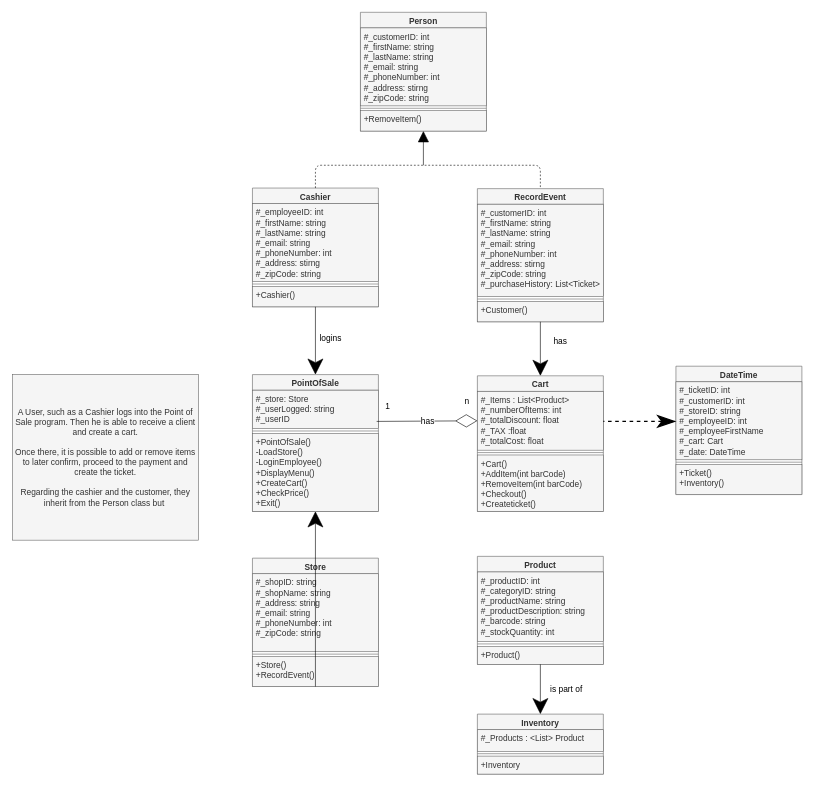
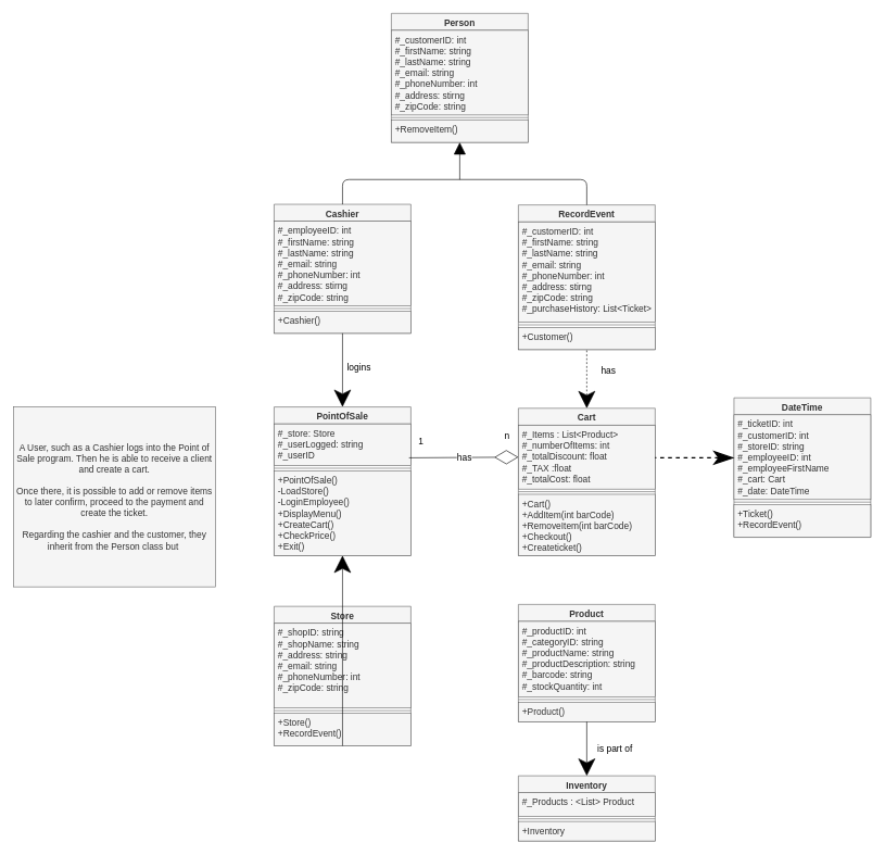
  <mxCell id="0" />
  <mxCell id="1" parent="0" />
  <mxCell id="2" value="A User, such as a Cashier logs into the Point of Sale program. Then he is able to receive a client and create a cart.&lt;br&gt;&lt;br&gt;Once there, it is possible to add or remove items to later confirm, proceed to the payment and create the ticket.&lt;br&gt;&lt;br&gt;Regarding the cashier and the customer, they inherit from the Person class but&amp;nbsp;" style="whiteSpace=wrap;html=1;fontSize=14;fillColor=#f5f5f5;strokeColor=#666666;fontColor=#333333;" parent="1" vertex="1"><mxGeometry x="20" y="624" width="310" height="276" as="geometry" /></mxCell>
  <mxCell id="3" value="PointOfSale" style="swimlane;fontStyle=1;align=center;verticalAlign=top;childLayout=stackLayout;horizontal=1;startSize=26;horizontalStack=0;resizeParent=1;resizeParentMax=0;resizeLast=0;collapsible=1;marginBottom=0;fillColor=#f5f5f5;strokeColor=#666666;fontColor=#333333;fontSize=14;" parent="1" vertex="1"><mxGeometry x="420" y="624" width="210" height="228" as="geometry" /></mxCell>
  <mxCell id="4" value="#_store: Store&#10;#_userLogged: string&#10;#_userID&#10;" style="text;strokeColor=#666666;fillColor=#f5f5f5;align=left;verticalAlign=top;spacingLeft=4;spacingRight=4;overflow=hidden;rotatable=0;points=[[0,0.5],[1,0.5]];portConstraint=eastwest;fontColor=#333333;fontSize=14;" parent="3" vertex="1"><mxGeometry y="26" width="210" height="64" as="geometry" /></mxCell>
  <mxCell id="5" value="" style="line;strokeWidth=1;fillColor=#f5f5f5;align=left;verticalAlign=middle;spacingTop=-1;spacingLeft=3;spacingRight=3;rotatable=0;labelPosition=right;points=[];portConstraint=eastwest;strokeColor=#666666;fontColor=#333333;fontSize=14;" parent="3" vertex="1"><mxGeometry y="90" width="210" height="8" as="geometry" /></mxCell>
  <mxCell id="6" value="+PointOfSale()&#10;-LoadStore()&#10;-LoginEmployee()&#10;+DisplayMenu()&#10;+CreateCart()&#10;+CheckPrice()&#10;+Exit()&#10;" style="text;strokeColor=#666666;fillColor=#f5f5f5;align=left;verticalAlign=top;spacingLeft=4;spacingRight=4;overflow=hidden;rotatable=0;points=[[0,0.5],[1,0.5]];portConstraint=eastwest;fontColor=#333333;fontSize=14;" parent="3" vertex="1"><mxGeometry y="98" width="210" height="130" as="geometry" /></mxCell>
  <mxCell id="7" value="Person" style="swimlane;fontStyle=1;align=center;verticalAlign=top;childLayout=stackLayout;horizontal=1;startSize=26;horizontalStack=0;resizeParent=1;resizeParentMax=0;resizeLast=0;collapsible=1;marginBottom=0;fillColor=#f5f5f5;strokeColor=#666666;fontColor=#333333;fontSize=14;" parent="1" vertex="1"><mxGeometry x="600" y="20" width="210" height="198" as="geometry" /></mxCell>
  <mxCell id="8" value="#_customerID: int&#10;#_firstName: string&#10;#_lastName: string&#10;#_email: string&#10;#_phoneNumber: int&#10;#_address: stirng&#10;#_zipCode: string" style="text;strokeColor=#666666;fillColor=#f5f5f5;align=left;verticalAlign=top;spacingLeft=4;spacingRight=4;overflow=hidden;rotatable=0;points=[[0,0.5],[1,0.5]];portConstraint=eastwest;fontColor=#333333;fontSize=14;" parent="7" vertex="1"><mxGeometry y="26" width="210" height="130" as="geometry" /></mxCell>
  <mxCell id="9" value="" style="line;strokeWidth=1;fillColor=#f5f5f5;align=left;verticalAlign=middle;spacingTop=-1;spacingLeft=3;spacingRight=3;rotatable=0;labelPosition=right;points=[];portConstraint=eastwest;strokeColor=#666666;fontColor=#333333;fontSize=14;" parent="7" vertex="1"><mxGeometry y="156" width="210" height="8" as="geometry" /></mxCell>
  <mxCell id="10" value="+RemoveItem()" style="text;strokeColor=#666666;fillColor=#f5f5f5;align=left;verticalAlign=top;spacingLeft=4;spacingRight=4;overflow=hidden;rotatable=0;points=[[0,0.5],[1,0.5]];portConstraint=eastwest;fontColor=#333333;fontSize=14;" parent="7" vertex="1"><mxGeometry y="164" width="210" height="34" as="geometry" /></mxCell>
  <mxCell id="11" value="Cashier" style="swimlane;fontStyle=1;align=center;verticalAlign=top;childLayout=stackLayout;horizontal=1;startSize=26;horizontalStack=0;resizeParent=1;resizeParentMax=0;resizeLast=0;collapsible=1;marginBottom=0;fillColor=#f5f5f5;strokeColor=#666666;fontColor=#333333;fontSize=14;" parent="1" vertex="1"><mxGeometry x="420" y="313" width="210" height="198" as="geometry" /></mxCell>
  <mxCell id="12" value="#_employeeID: int&#10;#_firstName: string&#10;#_lastName: string&#10;#_email: string&#10;#_phoneNumber: int&#10;#_address: stirng&#10;#_zipCode: string" style="text;strokeColor=#666666;fillColor=#f5f5f5;align=left;verticalAlign=top;spacingLeft=4;spacingRight=4;overflow=hidden;rotatable=0;points=[[0,0.5],[1,0.5]];portConstraint=eastwest;fontColor=#333333;fontSize=14;" parent="11" vertex="1"><mxGeometry y="26" width="210" height="130" as="geometry" /></mxCell>
  <mxCell id="13" value="" style="line;strokeWidth=1;fillColor=#f5f5f5;align=left;verticalAlign=middle;spacingTop=-1;spacingLeft=3;spacingRight=3;rotatable=0;labelPosition=right;points=[];portConstraint=eastwest;strokeColor=#666666;fontColor=#333333;fontSize=14;" parent="11" vertex="1"><mxGeometry y="156" width="210" height="8" as="geometry" /></mxCell>
  <mxCell id="14" value="+Cashier()" style="text;strokeColor=#666666;fillColor=#f5f5f5;align=left;verticalAlign=top;spacingLeft=4;spacingRight=4;overflow=hidden;rotatable=0;points=[[0,0.5],[1,0.5]];portConstraint=eastwest;fontColor=#333333;fontSize=14;" parent="11" vertex="1"><mxGeometry y="164" width="210" height="34" as="geometry" /></mxCell>
  <mxCell id="15" value="RecordEvent" style="swimlane;fontStyle=1;align=center;verticalAlign=top;childLayout=stackLayout;horizontal=1;startSize=26;horizontalStack=0;resizeParent=1;resizeParentMax=0;resizeLast=0;collapsible=1;marginBottom=0;fillColor=#f5f5f5;strokeColor=#666666;fontColor=#333333;fontSize=14;" parent="1" vertex="1"><mxGeometry x="795" y="314" width="210" height="222" as="geometry" /></mxCell>
  <mxCell id="16" value="#_customerID: int&#10;#_firstName: string&#10;#_lastName: string&#10;#_email: string&#10;#_phoneNumber: int&#10;#_address: stirng&#10;#_zipCode: string&#10;#_purchaseHistory: List&lt;Ticket&gt;" style="text;strokeColor=#666666;fillColor=#f5f5f5;align=left;verticalAlign=top;spacingLeft=4;spacingRight=4;overflow=hidden;rotatable=0;points=[[0,0.5],[1,0.5]];portConstraint=eastwest;fontColor=#333333;fontSize=14;" parent="15" vertex="1"><mxGeometry y="26" width="210" height="154" as="geometry" /></mxCell>
  <mxCell id="17" value="" style="line;strokeWidth=1;fillColor=#f5f5f5;align=left;verticalAlign=middle;spacingTop=-1;spacingLeft=3;spacingRight=3;rotatable=0;labelPosition=right;points=[];portConstraint=eastwest;strokeColor=#666666;fontColor=#333333;fontSize=14;" parent="15" vertex="1"><mxGeometry y="180" width="210" height="8" as="geometry" /></mxCell>
  <mxCell id="18" value="+Customer()" style="text;strokeColor=#666666;fillColor=#f5f5f5;align=left;verticalAlign=top;spacingLeft=4;spacingRight=4;overflow=hidden;rotatable=0;points=[[0,0.5],[1,0.5]];portConstraint=eastwest;fontColor=#333333;fontSize=14;" parent="15" vertex="1"><mxGeometry y="188" width="210" height="34" as="geometry" /></mxCell>
  <mxCell id="19" value="Product" style="swimlane;fontStyle=1;align=center;verticalAlign=top;childLayout=stackLayout;horizontal=1;startSize=26;horizontalStack=0;resizeParent=1;resizeParentMax=0;resizeLast=0;collapsible=1;marginBottom=0;fillColor=#f5f5f5;strokeColor=#666666;fontColor=#333333;fontSize=14;" parent="1" vertex="1"><mxGeometry x="795" y="927" width="210" height="180" as="geometry" /></mxCell>
  <mxCell id="20" value="#_productID: int&#10;#_categoryID: string&#10;#_productName: string&#10;#_productDescription: string&#10;#_barcode: string&#10;#_stockQuantity: int" style="text;strokeColor=#666666;fillColor=#f5f5f5;align=left;verticalAlign=top;spacingLeft=4;spacingRight=4;overflow=hidden;rotatable=0;points=[[0,0.5],[1,0.5]];portConstraint=eastwest;fontColor=#333333;fontSize=14;" parent="19" vertex="1"><mxGeometry y="26" width="210" height="116" as="geometry" /></mxCell>
  <mxCell id="21" value="" style="line;strokeWidth=1;fillColor=#f5f5f5;align=left;verticalAlign=middle;spacingTop=-1;spacingLeft=3;spacingRight=3;rotatable=0;labelPosition=right;points=[];portConstraint=eastwest;strokeColor=#666666;fontColor=#333333;fontSize=14;" parent="19" vertex="1"><mxGeometry y="142" width="210" height="8" as="geometry" /></mxCell>
  <mxCell id="22" value="+Product()" style="text;strokeColor=#666666;fillColor=#f5f5f5;align=left;verticalAlign=top;spacingLeft=4;spacingRight=4;overflow=hidden;rotatable=0;points=[[0,0.5],[1,0.5]];portConstraint=eastwest;fontColor=#333333;fontSize=14;" parent="19" vertex="1"><mxGeometry y="150" width="210" height="30" as="geometry" /></mxCell>
  <mxCell id="23" value="Store" style="swimlane;fontStyle=1;align=center;verticalAlign=top;childLayout=stackLayout;horizontal=1;startSize=26;horizontalStack=0;resizeParent=1;resizeParentMax=0;resizeLast=0;collapsible=1;marginBottom=0;fillColor=#f5f5f5;strokeColor=#666666;fontColor=#333333;fontSize=14;" parent="1" vertex="1"><mxGeometry x="420" y="930" width="210" height="214" as="geometry" /></mxCell>
  <mxCell id="24" value="#_shopID: string&#10;#_shopName: string&#10;#_address: string&#10;#_email: string&#10;#_phoneNumber: int&#10;#_zipCode: string" style="text;strokeColor=#666666;fillColor=#f5f5f5;align=left;verticalAlign=top;spacingLeft=4;spacingRight=4;overflow=hidden;rotatable=0;points=[[0,0.5],[1,0.5]];portConstraint=eastwest;fontColor=#333333;fontSize=14;" parent="23" vertex="1"><mxGeometry y="26" width="210" height="130" as="geometry" /></mxCell>
  <mxCell id="25" value="" style="line;strokeWidth=1;fillColor=#f5f5f5;align=left;verticalAlign=middle;spacingTop=-1;spacingLeft=3;spacingRight=3;rotatable=0;labelPosition=right;points=[];portConstraint=eastwest;strokeColor=#666666;fontColor=#333333;fontSize=14;" parent="23" vertex="1"><mxGeometry y="156" width="210" height="8" as="geometry" /></mxCell>
  <mxCell id="26" value="+Store()&#10;+RecordEvent()&#10;" style="text;strokeColor=#666666;fillColor=#f5f5f5;align=left;verticalAlign=top;spacingLeft=4;spacingRight=4;overflow=hidden;rotatable=0;points=[[0,0.5],[1,0.5]];portConstraint=eastwest;fontColor=#333333;fontSize=14;" parent="23" vertex="1"><mxGeometry y="164" width="210" height="50" as="geometry" /></mxCell>
  <mxCell id="27" value="DateTime" style="swimlane;fontStyle=1;align=center;verticalAlign=top;childLayout=stackLayout;horizontal=1;startSize=26;horizontalStack=0;resizeParent=1;resizeParentMax=0;resizeLast=0;collapsible=1;marginBottom=0;fillColor=#f5f5f5;strokeColor=#666666;fontColor=#333333;fontSize=14;" parent="1" vertex="1"><mxGeometry x="1126" y="610" width="210" height="214" as="geometry" /></mxCell>
  <mxCell id="28" value="#_ticketID: int&#10;#_customerID: int&#10;#_storeID: string&#10;#_employeeID: int&#10;#_employeeFirstName&#10;#_cart: Cart&#10;#_date: DateTime&#10;" style="text;strokeColor=#666666;fillColor=#f5f5f5;align=left;verticalAlign=top;spacingLeft=4;spacingRight=4;overflow=hidden;rotatable=0;points=[[0,0.5],[1,0.5]];portConstraint=eastwest;fontColor=#333333;fontSize=14;" parent="27" vertex="1"><mxGeometry y="26" width="210" height="130" as="geometry" /></mxCell>
  <mxCell id="29" value="" style="line;strokeWidth=1;fillColor=#f5f5f5;align=left;verticalAlign=middle;spacingTop=-1;spacingLeft=3;spacingRight=3;rotatable=0;labelPosition=right;points=[];portConstraint=eastwest;strokeColor=#666666;fontColor=#333333;fontSize=14;" parent="27" vertex="1"><mxGeometry y="156" width="210" height="8" as="geometry" /></mxCell>
- <mxCell id="30" value="+Ticket()&#10;+Inventory()&#10;" style="text;strokeColor=#666666;fillColor=#f5f5f5;align=left;verticalAlign=top;spacingLeft=4;spacingRight=4;overflow=hidden;rotatable=0;points=[[0,0.5],[1,0.5]];portConstraint=eastwest;fontColor=#333333;fontSize=14;" parent="27" vertex="1"><mxGeometry y="164" width="210" height="50" as="geometry" /></mxCell>
+ <mxCell id="30" value="+Ticket()&#10;+RecordEvent()&#10;" style="text;strokeColor=#666666;fillColor=#f5f5f5;align=left;verticalAlign=top;spacingLeft=4;spacingRight=4;overflow=hidden;rotatable=0;points=[[0,0.5],[1,0.5]];portConstraint=eastwest;fontColor=#333333;fontSize=14;" parent="27" vertex="1"><mxGeometry y="164" width="210" height="50" as="geometry" /></mxCell>
  <mxCell id="31" value="" style="endArrow=block;html=1;entryX=0.5;entryY=1;entryDx=0;entryDy=0;startArrow=none;startFill=0;strokeWidth=1;endFill=1;endSize=16;" parent="1" target="7" edge="1"><mxGeometry width="50" height="50" relative="1" as="geometry"><mxPoint x="705" y="275" as="sourcePoint" /><mxPoint x="962" y="585" as="targetPoint" /></mxGeometry></mxCell>
  <mxCell id="32" value="Inventory" style="swimlane;fontStyle=1;align=center;verticalAlign=top;childLayout=stackLayout;horizontal=1;startSize=26;horizontalStack=0;resizeParent=1;resizeParentMax=0;resizeLast=0;collapsible=1;marginBottom=0;fillColor=#f5f5f5;strokeColor=#666666;fontColor=#333333;fontSize=14;" parent="1" vertex="1"><mxGeometry x="795" y="1190" width="210" height="100" as="geometry" /></mxCell>
  <mxCell id="33" value="#_Products : &lt;List&gt; Product" style="text;strokeColor=#666666;fillColor=#f5f5f5;align=left;verticalAlign=top;spacingLeft=4;spacingRight=4;overflow=hidden;rotatable=0;points=[[0,0.5],[1,0.5]];portConstraint=eastwest;fontColor=#333333;fontSize=14;" parent="32" vertex="1"><mxGeometry y="26" width="210" height="36" as="geometry" /></mxCell>
  <mxCell id="34" value="" style="line;strokeWidth=1;fillColor=#f5f5f5;align=left;verticalAlign=middle;spacingTop=-1;spacingLeft=3;spacingRight=3;rotatable=0;labelPosition=right;points=[];portConstraint=eastwest;strokeColor=#666666;fontColor=#333333;fontSize=14;" parent="32" vertex="1"><mxGeometry y="62" width="210" height="8" as="geometry" /></mxCell>
  <mxCell id="35" value="+Inventory" style="text;strokeColor=#666666;fillColor=#f5f5f5;align=left;verticalAlign=top;spacingLeft=4;spacingRight=4;overflow=hidden;rotatable=0;points=[[0,0.5],[1,0.5]];portConstraint=eastwest;fontColor=#333333;fontSize=14;" parent="32" vertex="1"><mxGeometry y="70" width="210" height="30" as="geometry" /></mxCell>
  <mxCell id="36" value="Cart" style="swimlane;fontStyle=1;align=center;verticalAlign=top;childLayout=stackLayout;horizontal=1;startSize=26;horizontalStack=0;resizeParent=1;resizeParentMax=0;resizeLast=0;collapsible=1;marginBottom=0;fillColor=#f5f5f5;strokeColor=#666666;fontColor=#333333;fontSize=14;" parent="1" vertex="1"><mxGeometry x="795" y="626" width="210" height="226" as="geometry" /></mxCell>
  <mxCell id="37" value="#_Items : List&lt;Product&gt;&#10;#_numberOfItems: int&#10;#_totalDiscount: float&#10;#_TAX :float&#10;#_totalCost: float" style="text;strokeColor=#666666;fillColor=#f5f5f5;align=left;verticalAlign=top;spacingLeft=4;spacingRight=4;overflow=hidden;rotatable=0;points=[[0,0.5],[1,0.5]];portConstraint=eastwest;fontColor=#333333;fontSize=14;" parent="36" vertex="1"><mxGeometry y="26" width="210" height="98" as="geometry" /></mxCell>
  <mxCell id="38" value="" style="line;strokeWidth=1;fillColor=#f5f5f5;align=left;verticalAlign=middle;spacingTop=-1;spacingLeft=3;spacingRight=3;rotatable=0;labelPosition=right;points=[];portConstraint=eastwest;strokeColor=#666666;fontColor=#333333;fontSize=14;" parent="36" vertex="1"><mxGeometry y="124" width="210" height="8" as="geometry" /></mxCell>
  <mxCell id="39" value="+Cart()&#10;+AddItem(int barCode)&#10;+RemoveItem(int barCode)&#10;+Checkout()&#10;+Createticket()" style="text;strokeColor=#666666;fillColor=#f5f5f5;align=left;verticalAlign=top;spacingLeft=4;spacingRight=4;overflow=hidden;rotatable=0;points=[[0,0.5],[1,0.5]];portConstraint=eastwest;fontColor=#333333;fontSize=14;" parent="36" vertex="1"><mxGeometry y="132" width="210" height="94" as="geometry" /></mxCell>
  <mxCell id="40" value="" style="endArrow=none;html=1;endSize=12;startArrow=classicThin;startSize=26;startFill=1;edgeStyle=orthogonalEdgeStyle;align=left;verticalAlign=bottom;strokeWidth=2;endFill=0;entryX=1;entryY=0.5;entryDx=0;entryDy=0;exitX=0;exitY=0.5;exitDx=0;exitDy=0;targetPerimeterSpacing=0;dashed=1;" parent="1" edge="1"><mxGeometry x="-0.157" y="75" relative="1" as="geometry"><mxPoint x="1126" y="702" as="sourcePoint" /><mxPoint x="1005" y="702" as="targetPoint" /><mxPoint as="offset" /></mxGeometry></mxCell>
  <mxCell id="41" value="is part of" style="endArrow=none;startArrow=classic;endFill=0;startFill=1;html=1;verticalAlign=bottom;labelBackgroundColor=none;strokeWidth=1;startSize=24;endSize=8;strokeColor=default;targetPerimeterSpacing=0;entryX=0.5;entryY=1;entryDx=0;entryDy=0;fontSize=14;" parent="1" source="32" target="19" edge="1"><mxGeometry x="-0.277" y="-43" width="160" relative="1" as="geometry"><mxPoint x="903" y="1271" as="sourcePoint" /><mxPoint x="903" y="1153" as="targetPoint" /><mxPoint as="offset" /></mxGeometry></mxCell>
  <mxCell id="42" value="" style="endArrow=none;startArrow=classic;endFill=0;startFill=1;html=1;verticalAlign=bottom;labelBackgroundColor=none;strokeWidth=1;startSize=24;endSize=8;strokeColor=default;targetPerimeterSpacing=0;entryX=0.5;entryY=1;entryDx=0;entryDy=0;" parent="1" source="6" target="23" edge="1"><mxGeometry width="160" relative="1" as="geometry"><mxPoint x="541" y="591" as="sourcePoint" /><mxPoint x="541" y="510" as="targetPoint" /></mxGeometry></mxCell>
- <mxCell id="43" value="" style="endArrow=none;startArrow=none;endFill=0;startFill=0;endSize=8;html=1;verticalAlign=bottom;labelBackgroundColor=none;strokeWidth=1;strokeColor=default;targetPerimeterSpacing=0;edgeStyle=orthogonalEdgeStyle;exitX=0.5;exitY=0;exitDx=0;exitDy=0;entryX=0.5;entryY=0;entryDx=0;entryDy=0;dashed=1;" parent="1" source="11" target="15" edge="1"><mxGeometry width="160" relative="1" as="geometry"><mxPoint x="1080.5" y="353.13" as="sourcePoint" /><mxPoint x="972" y="243.13" as="targetPoint" /><Array as="points"><mxPoint x="525" y="275" /><mxPoint x="900" y="275" /></Array></mxGeometry></mxCell>
+ <mxCell id="43" value="" style="endArrow=none;startArrow=none;endFill=0;startFill=0;endSize=8;html=1;verticalAlign=bottom;labelBackgroundColor=none;strokeWidth=1;strokeColor=default;targetPerimeterSpacing=0;edgeStyle=orthogonalEdgeStyle;exitX=0.5;exitY=0;exitDx=0;exitDy=0;entryX=0.5;entryY=0;entryDx=0;entryDy=0;" parent="1" source="11" target="15" edge="1"><mxGeometry width="160" relative="1" as="geometry"><mxPoint x="1080.5" y="353.13" as="sourcePoint" /><mxPoint x="972" y="243.13" as="targetPoint" /><Array as="points"><mxPoint x="525" y="275" /><mxPoint x="900" y="275" /></Array></mxGeometry></mxCell>
  <mxCell id="44" value="logins" style="endArrow=none;startArrow=classic;endFill=0;startFill=1;html=1;verticalAlign=bottom;labelBackgroundColor=none;strokeWidth=1;startSize=24;endSize=8;strokeColor=default;targetPerimeterSpacing=0;entryX=0.5;entryY=1;entryDx=0;entryDy=0;exitX=0.5;exitY=0;exitDx=0;exitDy=0;fontSize=14;" parent="1" source="3" target="11" edge="1"><mxGeometry x="-0.105" y="-25" width="160" relative="1" as="geometry"><mxPoint x="434.5" y="660" as="sourcePoint" /><mxPoint x="332" y="510" as="targetPoint" /><mxPoint y="1" as="offset" /></mxGeometry></mxCell>
- <mxCell id="45" value="has" style="endArrow=none;startArrow=classic;endFill=0;startFill=1;html=1;verticalAlign=bottom;labelBackgroundColor=none;strokeWidth=1;startSize=24;endSize=8;strokeColor=default;targetPerimeterSpacing=0;entryX=0.5;entryY=1;entryDx=0;entryDy=0;exitX=0.5;exitY=0;exitDx=0;exitDy=0;fontSize=14;" parent="1" source="36" target="15" edge="1"><mxGeometry x="0.03" y="-33" width="160" relative="1" as="geometry"><mxPoint x="813" y="670" as="sourcePoint" /><mxPoint x="895.5" y="518" as="targetPoint" /><mxPoint as="offset" /></mxGeometry></mxCell>
+ <mxCell id="45" value="has" style="endArrow=none;startArrow=classic;endFill=0;startFill=1;html=1;verticalAlign=bottom;labelBackgroundColor=none;strokeWidth=1;startSize=24;endSize=8;strokeColor=default;targetPerimeterSpacing=0;entryX=0.5;entryY=1;entryDx=0;entryDy=0;exitX=0.5;exitY=0;exitDx=0;exitDy=0;fontSize=14;dashed=1;" parent="1" source="36" target="15" edge="1"><mxGeometry x="0.03" y="-33" width="160" relative="1" as="geometry"><mxPoint x="813" y="670" as="sourcePoint" /><mxPoint x="895.5" y="518" as="targetPoint" /><mxPoint as="offset" /></mxGeometry></mxCell>
  <mxCell id="46" value="d" style="endArrow=diamondThin;html=1;strokeColor=default;strokeWidth=1;fontSize=14;startSize=30;endSize=34;targetPerimeterSpacing=0;exitX=0.986;exitY=0.813;exitDx=0;exitDy=0;entryX=0;entryY=0.5;entryDx=0;entryDy=0;endFill=0;exitPerimeter=0;" parent="1" source="4" target="37" edge="1"><mxGeometry relative="1" as="geometry"><mxPoint x="540" y="724.29" as="sourcePoint" /><mxPoint x="700" y="724.29" as="targetPoint" /></mxGeometry></mxCell>
  <mxCell id="47" value="has" style="edgeLabel;resizable=0;html=1;align=center;verticalAlign=middle;fontSize=14;" parent="46" connectable="0" vertex="1"><mxGeometry relative="1" as="geometry" /></mxCell>
  <mxCell id="48" value="1" style="edgeLabel;resizable=0;html=1;align=left;verticalAlign=bottom;fontSize=14;" parent="46" connectable="0" vertex="1"><mxGeometry x="-1" relative="1" as="geometry"><mxPoint x="13" y="-15" as="offset" /></mxGeometry></mxCell>
  <mxCell id="49" value="n" style="edgeLabel;resizable=0;html=1;align=right;verticalAlign=bottom;fontSize=14;" parent="46" connectable="0" vertex="1"><mxGeometry x="1" relative="1" as="geometry"><mxPoint x="-13" y="-23" as="offset" /></mxGeometry></mxCell>
